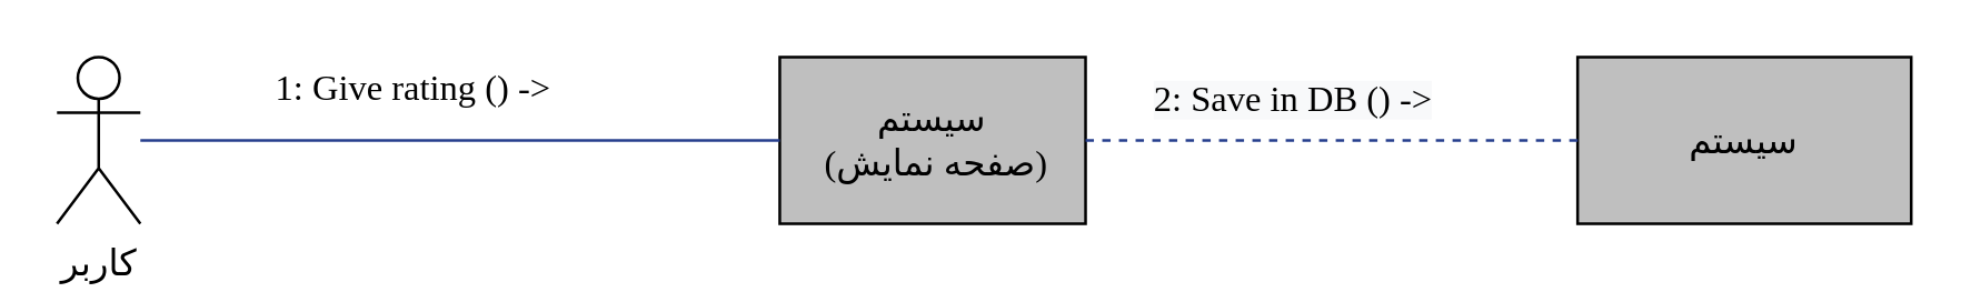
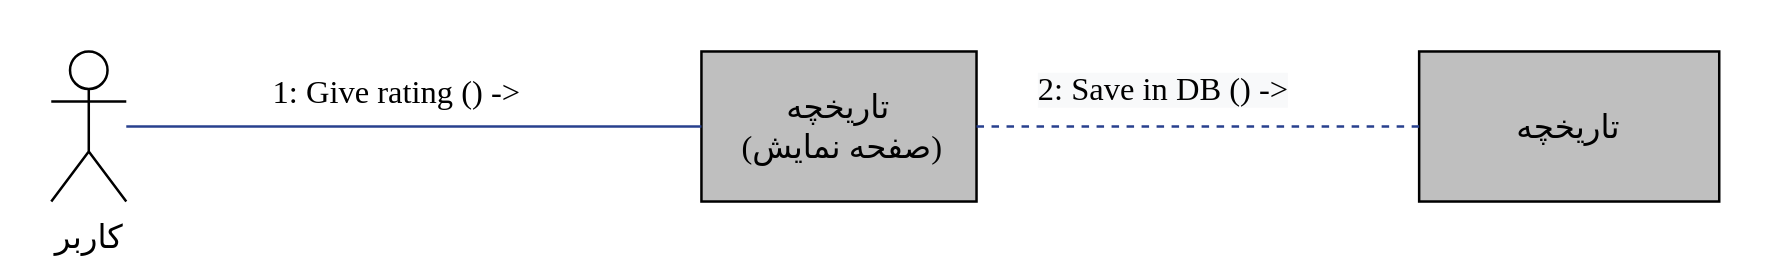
  <mxCell id="0" />
  <mxCell id="1" parent="0" />
  <mxCell id="2" value="&lt;font face=&quot;B Zar&quot; style=&quot;font-size: 13px&quot;&gt;کاربر&lt;/font&gt;" style="shape=umlActor;verticalLabelPosition=bottom;verticalAlign=top;html=1;outlineConnect=0;" vertex="1" parent="1"><mxGeometry x="20" y="20" width="30" height="60" as="geometry" /></mxCell>
- <mxCell id="3" value="&lt;font face=&quot;B Zar&quot; style=&quot;font-size: 13px&quot;&gt;سیستم&lt;br&gt;&amp;nbsp;(صفحه نمایش)&lt;/font&gt;" style="rounded=0;whiteSpace=wrap;html=1;fillColor=#BFBFBF;" vertex="1" parent="1"><mxGeometry x="280" y="20" width="110" height="60" as="geometry" /></mxCell>
- <mxCell id="4" value="&lt;span style=&quot;font-family: &amp;#34;b zar&amp;#34; ; font-size: 13px&quot;&gt;سیستم&lt;/span&gt;" style="rounded=0;whiteSpace=wrap;html=1;fillColor=#BFBFBF;" vertex="1" parent="1"><mxGeometry x="567" y="20" width="120" height="60" as="geometry" /></mxCell>
+ <mxCell id="3" value="&lt;font face=&quot;B Zar&quot; style=&quot;font-size: 13px&quot;&gt;تاریخچه&lt;br&gt;&amp;nbsp;(صفحه نمایش)&lt;/font&gt;" style="rounded=0;whiteSpace=wrap;html=1;fillColor=#BFBFBF;" vertex="1" parent="1"><mxGeometry x="280" y="20" width="110" height="60" as="geometry" /></mxCell>
+ <mxCell id="4" value="&lt;span style=&quot;font-family: &amp;#34;b zar&amp;#34; ; font-size: 13px&quot;&gt;تاریخچه&lt;/span&gt;" style="rounded=0;whiteSpace=wrap;html=1;fillColor=#BFBFBF;" vertex="1" parent="1"><mxGeometry x="567" y="20" width="120" height="60" as="geometry" /></mxCell>
  <mxCell id="5" value="" style="endArrow=none;html=1;strokeColor=#28408E;" edge="1" parent="1"><mxGeometry width="50" height="50" relative="1" as="geometry"><mxPoint x="50" y="50" as="sourcePoint" /><mxPoint x="280" y="50" as="targetPoint" /></mxGeometry></mxCell>
  <mxCell id="6" value="" style="endArrow=none;html=1;exitX=0;exitY=0.5;exitDx=0;exitDy=0;entryX=1;entryY=0.5;entryDx=0;entryDy=0;strokeColor=#28408E;dashed=1;" edge="1" parent="1" source="4" target="3"><mxGeometry width="50" height="50" relative="1" as="geometry"><mxPoint x="230" y="120" as="sourcePoint" /><mxPoint x="280" y="70" as="targetPoint" /></mxGeometry></mxCell>
- <mxCell id="7" value="&lt;font face=&quot;Times New Roman&quot; style=&quot;font-size: 13px&quot;&gt;1: Give rating () -&amp;gt;&lt;/font&gt;" style="text;html=1;align=center;verticalAlign=middle;resizable=0;points=[];autosize=1;" vertex="1" parent="1"><mxGeometry x="93" y="21" width="110" height="20" as="geometry" /></mxCell>
+ <mxCell id="7" value="&lt;font face=&quot;Times New Roman&quot; style=&quot;font-size: 13px&quot;&gt;1: Give rating () -&amp;gt;&lt;/font&gt;" style="text;html=1;align=center;verticalAlign=middle;resizable=0;points=[];autosize=1;" vertex="1" parent="1"><mxGeometry x="103" y="26" width="110" height="20" as="geometry" /></mxCell>
  <mxCell id="8" value="&lt;span style=&quot;color: rgb(0 , 0 , 0) ; font-style: normal ; font-weight: normal ; letter-spacing: normal ; text-align: center ; text-indent: 0px ; text-transform: none ; word-spacing: 0px ; background-color: rgb(248 , 249 , 250) ; text-decoration: none ; display: inline ; float: none&quot;&gt;&lt;font style=&quot;font-size: 13px&quot; face=&quot;Times New Roman&quot;&gt;2: Save in DB () -&amp;gt;&lt;/font&gt;&lt;/span&gt;" style="text;whiteSpace=wrap;html=1;rotation=0;" vertex="1" parent="1"><mxGeometry x="413" y="21" width="170" height="30" as="geometry" /></mxCell>
